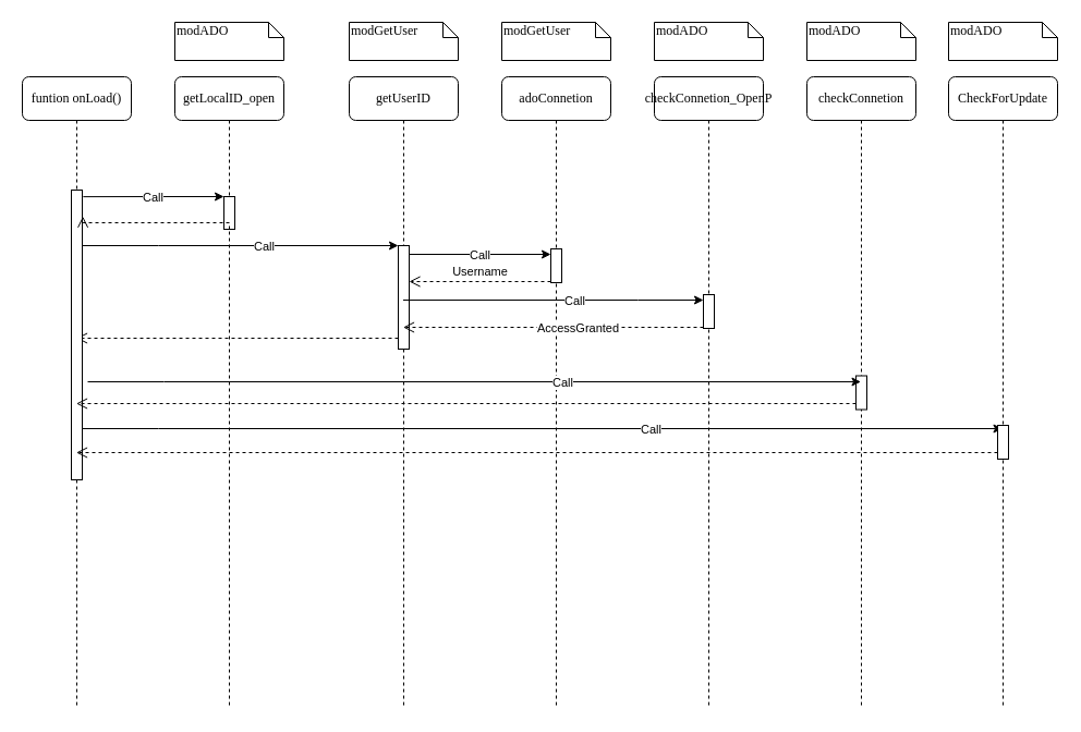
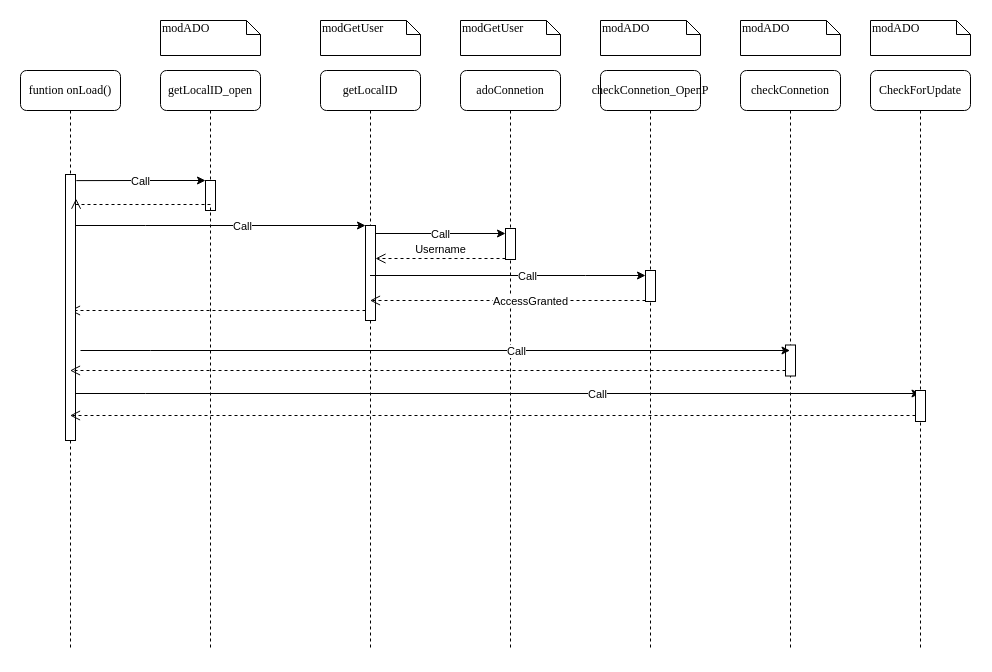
  <mxCell id="0" />
  <mxCell id="1" parent="0" />
  <mxCell id="2" value="getLocalID_open" style="shape=umlLifeline;perimeter=lifelinePerimeter;whiteSpace=wrap;html=1;container=1;collapsible=0;recursiveResize=0;outlineConnect=0;rounded=1;shadow=0;comic=0;labelBackgroundColor=none;strokeWidth=1;fontFamily=Verdana;fontSize=12;align=center;" parent="1" vertex="1"><mxGeometry x="160" y="70" width="100" height="580" as="geometry" /></mxCell>
  <mxCell id="3" value="" style="html=1;points=[];perimeter=orthogonalPerimeter;outlineConnect=0;targetShapes=umlLifeline;portConstraint=eastwest;newEdgeStyle={&quot;edgeStyle&quot;:&quot;elbowEdgeStyle&quot;,&quot;elbow&quot;:&quot;vertical&quot;,&quot;curved&quot;:0,&quot;rounded&quot;:0};" vertex="1" parent="2"><mxGeometry x="45" y="110" width="10" height="30" as="geometry" /></mxCell>
  <mxCell id="4" value="" style="endArrow=classic;html=1;rounded=0;" edge="1" parent="2" target="8"><mxGeometry width="50" height="50" relative="1" as="geometry"><mxPoint x="-85" y="155" as="sourcePoint" /><mxPoint x="209.5" y="155" as="targetPoint" /><Array as="points"><mxPoint x="-15" y="155" /></Array></mxGeometry></mxCell>
  <mxCell id="5" value="Call" style="edgeLabel;html=1;align=center;verticalAlign=middle;resizable=0;points=[];" vertex="1" connectable="0" parent="4"><mxGeometry x="0.279" y="3" relative="1" as="geometry"><mxPoint x="-19" y="3" as="offset" /></mxGeometry></mxCell>
  <mxCell id="6" value="" style="html=1;verticalAlign=bottom;endArrow=open;dashed=1;endSize=8;edgeStyle=elbowEdgeStyle;elbow=vertical;curved=0;rounded=0;" edge="1" parent="2" target="17"><mxGeometry relative="1" as="geometry"><mxPoint x="205" y="240" as="sourcePoint" /><mxPoint x="-70" y="240" as="targetPoint" /><Array as="points"><mxPoint x="110" y="240" /></Array></mxGeometry></mxCell>
- <mxCell id="7" value="getUserID" style="shape=umlLifeline;perimeter=lifelinePerimeter;whiteSpace=wrap;html=1;container=1;collapsible=0;recursiveResize=0;outlineConnect=0;rounded=1;shadow=0;comic=0;labelBackgroundColor=none;strokeWidth=1;fontFamily=Verdana;fontSize=12;align=center;" parent="1" vertex="1"><mxGeometry x="320" y="70" width="100" height="580" as="geometry" /></mxCell>
+ <mxCell id="7" value="getLocalID" style="shape=umlLifeline;perimeter=lifelinePerimeter;whiteSpace=wrap;html=1;container=1;collapsible=0;recursiveResize=0;outlineConnect=0;rounded=1;shadow=0;comic=0;labelBackgroundColor=none;strokeWidth=1;fontFamily=Verdana;fontSize=12;align=center;" parent="1" vertex="1"><mxGeometry x="320" y="70" width="100" height="580" as="geometry" /></mxCell>
  <mxCell id="8" value="" style="html=1;points=[];perimeter=orthogonalPerimeter;outlineConnect=0;targetShapes=umlLifeline;portConstraint=eastwest;newEdgeStyle={&quot;edgeStyle&quot;:&quot;elbowEdgeStyle&quot;,&quot;elbow&quot;:&quot;vertical&quot;,&quot;curved&quot;:0,&quot;rounded&quot;:0};" vertex="1" parent="7"><mxGeometry x="45" y="155" width="10" height="95" as="geometry" /></mxCell>
  <mxCell id="9" value="adoConnetion" style="shape=umlLifeline;perimeter=lifelinePerimeter;whiteSpace=wrap;html=1;container=1;collapsible=0;recursiveResize=0;outlineConnect=0;rounded=1;shadow=0;comic=0;labelBackgroundColor=none;strokeWidth=1;fontFamily=Verdana;fontSize=12;align=center;" parent="1" vertex="1"><mxGeometry x="460" y="70" width="100" height="580" as="geometry" /></mxCell>
  <mxCell id="10" value="" style="html=1;points=[];perimeter=orthogonalPerimeter;outlineConnect=0;targetShapes=umlLifeline;portConstraint=eastwest;newEdgeStyle={&quot;edgeStyle&quot;:&quot;elbowEdgeStyle&quot;,&quot;elbow&quot;:&quot;vertical&quot;,&quot;curved&quot;:0,&quot;rounded&quot;:0};" vertex="1" parent="9"><mxGeometry x="45" y="158" width="10" height="31" as="geometry" /></mxCell>
  <mxCell id="11" value="" style="endArrow=classic;html=1;rounded=0;" edge="1" parent="9" target="10"><mxGeometry width="50" height="50" relative="1" as="geometry"><mxPoint x="-85" y="163" as="sourcePoint" /><mxPoint x="40" y="163" as="targetPoint" /><Array as="points"><mxPoint x="-15" y="163" /></Array></mxGeometry></mxCell>
  <mxCell id="12" value="Call" style="edgeLabel;html=1;align=center;verticalAlign=middle;resizable=0;points=[];" vertex="1" connectable="0" parent="11"><mxGeometry x="0.279" y="3" relative="1" as="geometry"><mxPoint x="-19" y="3" as="offset" /></mxGeometry></mxCell>
  <mxCell id="13" value="checkConnetion_OpenP" style="shape=umlLifeline;perimeter=lifelinePerimeter;whiteSpace=wrap;html=1;container=1;collapsible=0;recursiveResize=0;outlineConnect=0;rounded=1;shadow=0;comic=0;labelBackgroundColor=none;strokeWidth=1;fontFamily=Verdana;fontSize=12;align=center;" parent="1" vertex="1"><mxGeometry x="600" y="70" width="100" height="580" as="geometry" /></mxCell>
  <mxCell id="14" value="" style="html=1;points=[];perimeter=orthogonalPerimeter;outlineConnect=0;targetShapes=umlLifeline;portConstraint=eastwest;newEdgeStyle={&quot;edgeStyle&quot;:&quot;elbowEdgeStyle&quot;,&quot;elbow&quot;:&quot;vertical&quot;,&quot;curved&quot;:0,&quot;rounded&quot;:0};" vertex="1" parent="13"><mxGeometry x="45" y="200" width="10" height="31" as="geometry" /></mxCell>
  <mxCell id="15" value="" style="endArrow=classic;html=1;rounded=0;" edge="1" parent="13"><mxGeometry width="50" height="50" relative="1" as="geometry"><mxPoint x="-525" y="323" as="sourcePoint" /><mxPoint x="319.5" y="323" as="targetPoint" /><Array as="points"><mxPoint x="-455" y="323" /></Array></mxGeometry></mxCell>
  <mxCell id="16" value="Call" style="edgeLabel;html=1;align=center;verticalAlign=middle;resizable=0;points=[];" vertex="1" connectable="0" parent="15"><mxGeometry x="0.279" y="3" relative="1" as="geometry"><mxPoint x="-19" y="3" as="offset" /></mxGeometry></mxCell>
  <mxCell id="17" value="funtion onLoad()" style="shape=umlLifeline;perimeter=lifelinePerimeter;whiteSpace=wrap;html=1;container=1;collapsible=0;recursiveResize=0;outlineConnect=0;rounded=1;shadow=0;comic=0;labelBackgroundColor=none;strokeWidth=1;fontFamily=Verdana;fontSize=12;align=center;" parent="1" vertex="1"><mxGeometry x="20" y="70" width="100" height="580" as="geometry" /></mxCell>
  <mxCell id="18" value="" style="html=1;points=[];perimeter=orthogonalPerimeter;rounded=0;shadow=0;comic=0;labelBackgroundColor=none;strokeWidth=1;fontFamily=Verdana;fontSize=12;align=center;" parent="17" vertex="1"><mxGeometry x="45" y="104" width="10" height="266" as="geometry" /></mxCell>
  <mxCell id="19" value="modADO" style="shape=note;whiteSpace=wrap;html=1;size=14;verticalAlign=top;align=left;spacingTop=-6;rounded=0;shadow=0;comic=0;labelBackgroundColor=none;strokeWidth=1;fontFamily=Verdana;fontSize=12" parent="1" vertex="1"><mxGeometry x="160" y="20" width="100" height="35" as="geometry" /></mxCell>
  <mxCell id="20" value="modGetUser" style="shape=note;whiteSpace=wrap;html=1;size=14;verticalAlign=top;align=left;spacingTop=-6;rounded=0;shadow=0;comic=0;labelBackgroundColor=none;strokeWidth=1;fontFamily=Verdana;fontSize=12" parent="1" vertex="1"><mxGeometry x="320" y="20" width="100" height="35" as="geometry" /></mxCell>
  <mxCell id="21" value="modGetUser" style="shape=note;whiteSpace=wrap;html=1;size=14;verticalAlign=top;align=left;spacingTop=-6;rounded=0;shadow=0;comic=0;labelBackgroundColor=none;strokeWidth=1;fontFamily=Verdana;fontSize=12" parent="1" vertex="1"><mxGeometry x="460" y="20" width="100" height="35" as="geometry" /></mxCell>
  <mxCell id="22" value="modADO" style="shape=note;whiteSpace=wrap;html=1;size=14;verticalAlign=top;align=left;spacingTop=-6;rounded=0;shadow=0;comic=0;labelBackgroundColor=none;strokeWidth=1;fontFamily=Verdana;fontSize=12" parent="1" vertex="1"><mxGeometry x="600" y="20" width="100" height="35" as="geometry" /></mxCell>
  <mxCell id="23" value="modADO" style="shape=note;whiteSpace=wrap;html=1;size=14;verticalAlign=top;align=left;spacingTop=-6;rounded=0;shadow=0;comic=0;labelBackgroundColor=none;strokeWidth=1;fontFamily=Verdana;fontSize=12" parent="1" vertex="1"><mxGeometry x="740" y="20" width="100" height="35" as="geometry" /></mxCell>
  <mxCell id="24" value="" style="endArrow=classic;html=1;rounded=0;exitX=1.083;exitY=0.023;exitDx=0;exitDy=0;exitPerimeter=0;" edge="1" parent="1" source="18" target="3"><mxGeometry width="50" height="50" relative="1" as="geometry"><mxPoint x="80" y="180" as="sourcePoint" /><mxPoint x="200" y="180" as="targetPoint" /><Array as="points"><mxPoint x="140" y="180" /></Array></mxGeometry></mxCell>
  <mxCell id="25" value="Call" style="edgeLabel;html=1;align=center;verticalAlign=middle;resizable=0;points=[];" vertex="1" connectable="0" parent="24"><mxGeometry x="0.279" y="3" relative="1" as="geometry"><mxPoint x="-19" y="3" as="offset" /></mxGeometry></mxCell>
  <mxCell id="26" value="" style="html=1;verticalAlign=bottom;endArrow=open;dashed=1;endSize=8;edgeStyle=elbowEdgeStyle;elbow=vertical;curved=0;rounded=0;entryX=1.058;entryY=0.091;entryDx=0;entryDy=0;entryPerimeter=0;" edge="1" parent="1" target="18"><mxGeometry relative="1" as="geometry"><mxPoint x="210" y="210" as="sourcePoint" /><mxPoint x="80" y="210" as="targetPoint" /></mxGeometry></mxCell>
  <mxCell id="27" value="Username" style="html=1;verticalAlign=bottom;endArrow=open;dashed=1;endSize=8;edgeStyle=elbowEdgeStyle;elbow=vertical;curved=0;rounded=0;" edge="1" parent="1" source="10"><mxGeometry relative="1" as="geometry"><mxPoint x="500" y="258" as="sourcePoint" /><mxPoint x="375" y="258" as="targetPoint" /><Array as="points"><mxPoint x="410" y="258" /></Array></mxGeometry></mxCell>
  <mxCell id="28" value="" style="endArrow=classic;html=1;rounded=0;" edge="1" parent="1" target="14" source="7"><mxGeometry width="50" height="50" relative="1" as="geometry"><mxPoint x="515" y="275" as="sourcePoint" /><mxPoint x="640" y="275" as="targetPoint" /><Array as="points"><mxPoint x="585" y="275" /></Array></mxGeometry></mxCell>
  <mxCell id="29" value="Call" style="edgeLabel;html=1;align=center;verticalAlign=middle;resizable=0;points=[];" vertex="1" connectable="0" parent="28"><mxGeometry x="0.279" y="3" relative="1" as="geometry"><mxPoint x="-19" y="3" as="offset" /></mxGeometry></mxCell>
  <mxCell id="30" value="" style="html=1;verticalAlign=bottom;endArrow=open;dashed=1;endSize=8;edgeStyle=elbowEdgeStyle;elbow=vertical;curved=0;rounded=0;" edge="1" parent="1" source="14" target="7"><mxGeometry relative="1" as="geometry"><mxPoint x="640" y="300" as="sourcePoint" /><mxPoint x="515" y="300" as="targetPoint" /><Array as="points"><mxPoint x="550" y="300" /></Array></mxGeometry></mxCell>
  <mxCell id="31" value="AccessGranted" style="edgeLabel;html=1;align=center;verticalAlign=middle;resizable=0;points=[];" vertex="1" connectable="0" parent="30"><mxGeometry x="-0.155" relative="1" as="geometry"><mxPoint as="offset" /></mxGeometry></mxCell>
  <mxCell id="32" value="checkConnetion" style="shape=umlLifeline;perimeter=lifelinePerimeter;whiteSpace=wrap;html=1;container=1;collapsible=0;recursiveResize=0;outlineConnect=0;rounded=1;shadow=0;comic=0;labelBackgroundColor=none;strokeWidth=1;fontFamily=Verdana;fontSize=12;align=center;" vertex="1" parent="1"><mxGeometry x="740" y="70" width="100" height="580" as="geometry" /></mxCell>
  <mxCell id="33" value="" style="html=1;points=[];perimeter=orthogonalPerimeter;outlineConnect=0;targetShapes=umlLifeline;portConstraint=eastwest;newEdgeStyle={&quot;edgeStyle&quot;:&quot;elbowEdgeStyle&quot;,&quot;elbow&quot;:&quot;vertical&quot;,&quot;curved&quot;:0,&quot;rounded&quot;:0};" vertex="1" parent="32"><mxGeometry x="45" y="274.5" width="10" height="31" as="geometry" /></mxCell>
  <mxCell id="34" value="" style="html=1;verticalAlign=bottom;endArrow=open;dashed=1;endSize=8;edgeStyle=elbowEdgeStyle;elbow=vertical;curved=0;rounded=0;" edge="1" parent="32" target="17"><mxGeometry relative="1" as="geometry"><mxPoint x="45" y="300" as="sourcePoint" /><mxPoint x="-250" y="300" as="targetPoint" /><Array as="points"><mxPoint x="-50" y="300" /></Array></mxGeometry></mxCell>
  <mxCell id="35" value="modADO" style="shape=note;whiteSpace=wrap;html=1;size=14;verticalAlign=top;align=left;spacingTop=-6;rounded=0;shadow=0;comic=0;labelBackgroundColor=none;strokeWidth=1;fontFamily=Verdana;fontSize=12" vertex="1" parent="1"><mxGeometry x="870" y="20" width="100" height="35" as="geometry" /></mxCell>
  <mxCell id="36" value="CheckForUpdate" style="shape=umlLifeline;perimeter=lifelinePerimeter;whiteSpace=wrap;html=1;container=1;collapsible=0;recursiveResize=0;outlineConnect=0;rounded=1;shadow=0;comic=0;labelBackgroundColor=none;strokeWidth=1;fontFamily=Verdana;fontSize=12;align=center;" vertex="1" parent="1"><mxGeometry x="870" y="70" width="100" height="580" as="geometry" /></mxCell>
  <mxCell id="37" value="" style="html=1;points=[];perimeter=orthogonalPerimeter;outlineConnect=0;targetShapes=umlLifeline;portConstraint=eastwest;newEdgeStyle={&quot;edgeStyle&quot;:&quot;elbowEdgeStyle&quot;,&quot;elbow&quot;:&quot;vertical&quot;,&quot;curved&quot;:0,&quot;rounded&quot;:0};" vertex="1" parent="36"><mxGeometry x="45" y="320" width="10" height="31" as="geometry" /></mxCell>
  <mxCell id="38" value="" style="html=1;verticalAlign=bottom;endArrow=open;dashed=1;endSize=8;edgeStyle=elbowEdgeStyle;elbow=vertical;curved=0;rounded=0;" edge="1" parent="36" target="17"><mxGeometry relative="1" as="geometry"><mxPoint x="45" y="345" as="sourcePoint" /><mxPoint x="-250" y="345" as="targetPoint" /><Array as="points"><mxPoint x="-50" y="345" /></Array></mxGeometry></mxCell>
  <mxCell id="39" value="" style="endArrow=classic;html=1;rounded=0;" edge="1" parent="1" target="32"><mxGeometry width="50" height="50" relative="1" as="geometry"><mxPoint x="80" y="350" as="sourcePoint" /><mxPoint x="370" y="350" as="targetPoint" /><Array as="points"><mxPoint x="150" y="350" /></Array></mxGeometry></mxCell>
  <mxCell id="40" value="Call" style="edgeLabel;html=1;align=center;verticalAlign=middle;resizable=0;points=[];" vertex="1" connectable="0" parent="39"><mxGeometry x="0.279" y="3" relative="1" as="geometry"><mxPoint x="-19" y="3" as="offset" /></mxGeometry></mxCell>
